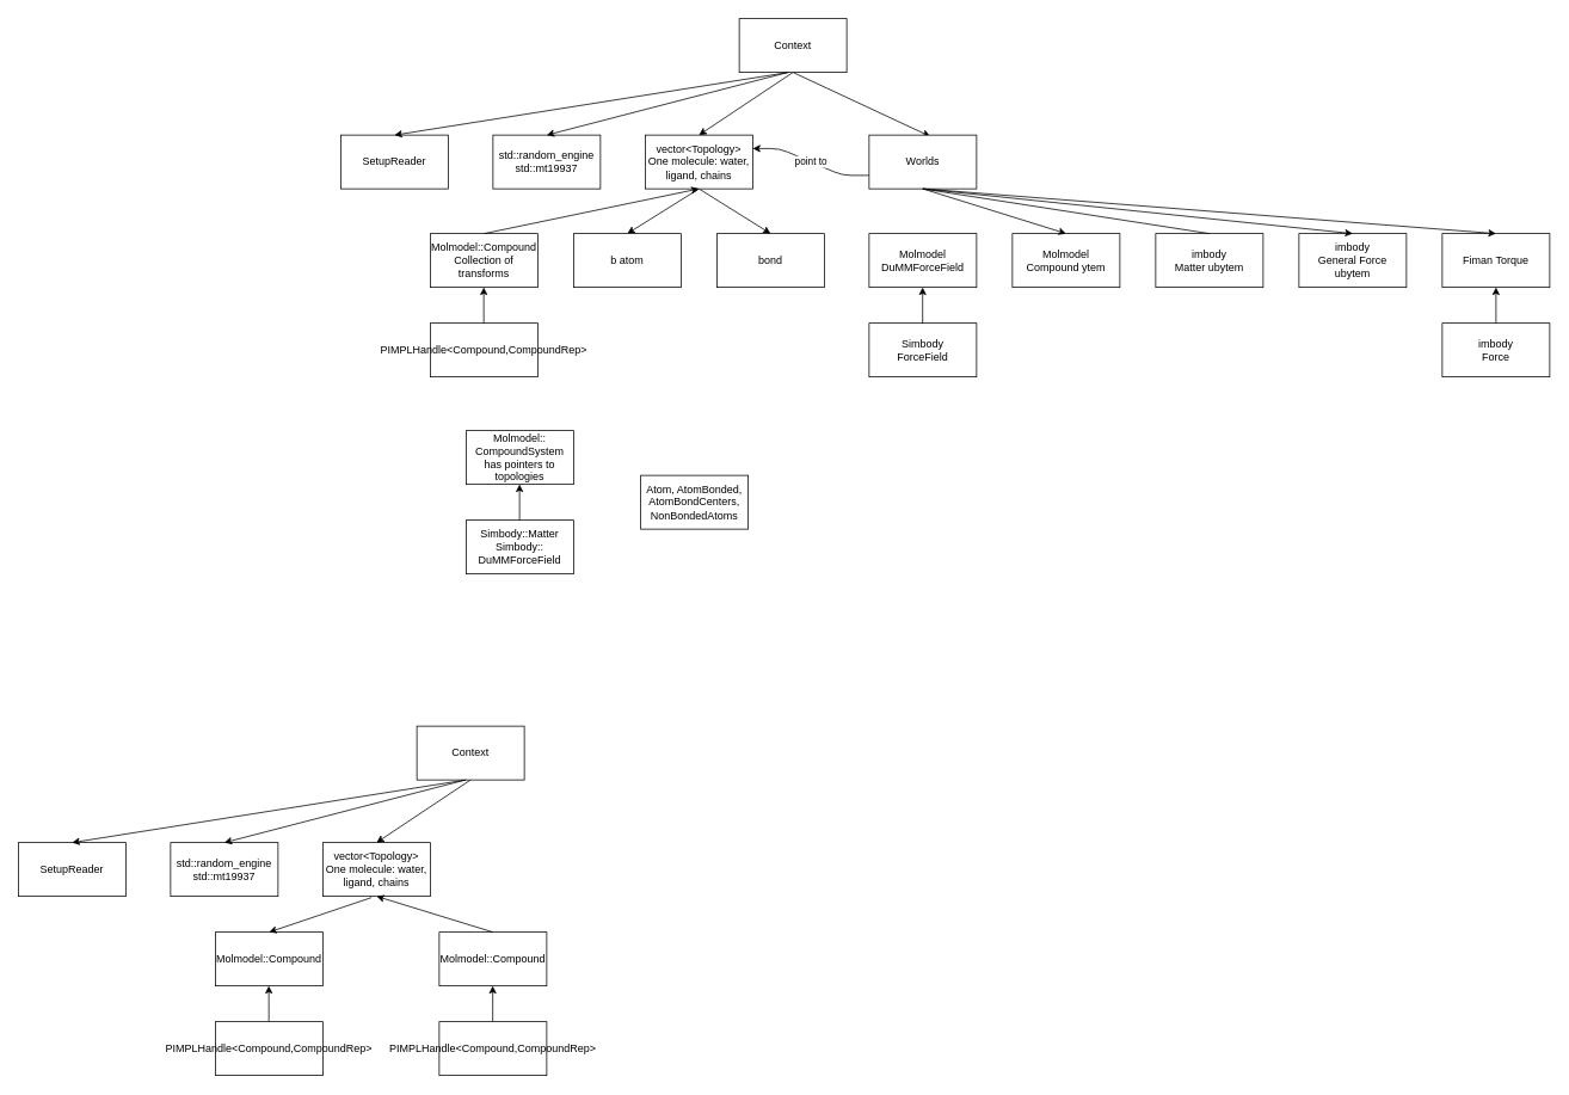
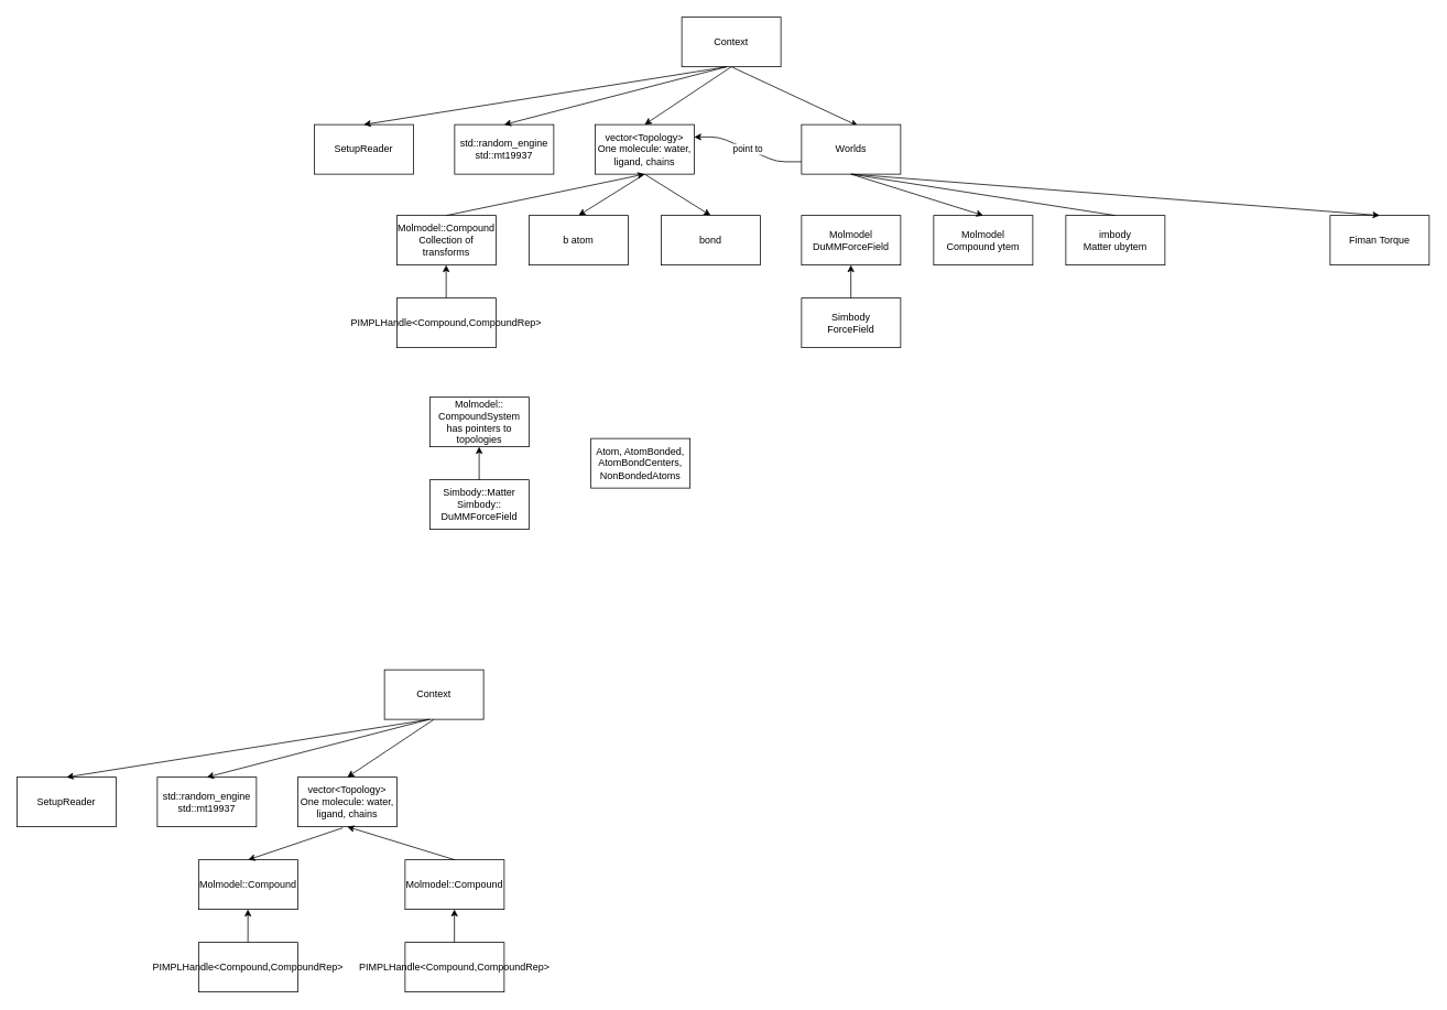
  <mxCell id="0" />
  <mxCell id="1" parent="0" />
  <mxCell id="2" style="edgeStyle=none;html=1;exitX=0.5;exitY=1;exitDx=0;exitDy=0;entryX=0.5;entryY=0;entryDx=0;entryDy=0;" edge="1" parent="1" source="4" target="50"><mxGeometry relative="1" as="geometry" /></mxCell>
  <mxCell id="3" style="edgeStyle=none;html=1;exitX=0.5;exitY=1;exitDx=0;exitDy=0;entryX=0.5;entryY=0;entryDx=0;entryDy=0;" edge="1" parent="1" source="4" target="51"><mxGeometry relative="1" as="geometry" /></mxCell>
  <mxCell id="4" value="vector&amp;lt;Topology&amp;gt;&lt;br&gt;One molecule: water, ligand, chains" style="rounded=0;whiteSpace=wrap;html=1;" parent="1" vertex="1"><mxGeometry x="720" y="150" width="120" height="60" as="geometry" /></mxCell>
  <mxCell id="5" value="Molmodel::Compound&lt;br&gt;Collection of transforms" style="rounded=0;whiteSpace=wrap;html=1;" parent="1" vertex="1"><mxGeometry x="480" y="260" width="120" height="60" as="geometry" /></mxCell>
  <mxCell id="6" value="Molmodel&lt;br&gt;DuMMForceField" style="rounded=0;whiteSpace=wrap;html=1;" parent="1" vertex="1"><mxGeometry x="970" y="260" width="120" height="60" as="geometry" /></mxCell>
  <mxCell id="7" value="Simbody&lt;br&gt;ForceField" style="rounded=0;whiteSpace=wrap;html=1;" parent="1" vertex="1"><mxGeometry x="970" y="360" width="120" height="60" as="geometry" /></mxCell>
  <mxCell id="8" value="" style="endArrow=classic;html=1;exitX=0.5;exitY=0;exitDx=0;exitDy=0;entryX=0.5;entryY=1;entryDx=0;entryDy=0;" parent="1" source="5" target="4" edge="1"><mxGeometry width="50" height="50" relative="1" as="geometry"><mxPoint x="820" y="230" as="sourcePoint" /><mxPoint x="870" y="180" as="targetPoint" /></mxGeometry></mxCell>
  <mxCell id="9" value="" style="endArrow=classic;html=1;exitX=0.5;exitY=0;exitDx=0;exitDy=0;entryX=0.5;entryY=1;entryDx=0;entryDy=0;" parent="1" edge="1"><mxGeometry width="50" height="50" relative="1" as="geometry"><mxPoint x="1029.76" y="360" as="sourcePoint" /><mxPoint x="1029.76" y="320" as="targetPoint" /></mxGeometry></mxCell>
  <mxCell id="10" value="Atom, AtomBonded,&lt;br&gt;AtomBondCenters, NonBondedAtoms" style="rounded=0;whiteSpace=wrap;html=1;" parent="1" vertex="1"><mxGeometry x="715" y="530" width="120" height="60" as="geometry" /></mxCell>
  <mxCell id="11" value="" style="endArrow=classic;html=1;exitX=0.5;exitY=0;exitDx=0;exitDy=0;entryX=0.5;entryY=1;entryDx=0;entryDy=0;" parent="1" edge="1"><mxGeometry width="50" height="50" relative="1" as="geometry"><mxPoint x="539.71" y="360" as="sourcePoint" /><mxPoint x="539.71" y="320" as="targetPoint" /></mxGeometry></mxCell>
  <mxCell id="12" value="Molmodel::&lt;br&gt;CompoundSystem&lt;br&gt;has pointers to topologies" style="rounded=0;whiteSpace=wrap;html=1;" parent="1" vertex="1"><mxGeometry x="520" y="480" width="120" height="60" as="geometry" /></mxCell>
  <mxCell id="13" value="Simbody::Matter&lt;br&gt;Simbody::&lt;br&gt;DuMMForceField" style="rounded=0;whiteSpace=wrap;html=1;" parent="1" vertex="1"><mxGeometry x="520" y="580" width="120" height="60" as="geometry" /></mxCell>
  <mxCell id="14" value="" style="endArrow=classic;html=1;exitX=0.5;exitY=0;exitDx=0;exitDy=0;entryX=0.5;entryY=1;entryDx=0;entryDy=0;" parent="1" edge="1"><mxGeometry width="50" height="50" relative="1" as="geometry"><mxPoint x="579.66" y="580" as="sourcePoint" /><mxPoint x="579.66" y="540" as="targetPoint" /></mxGeometry></mxCell>
  <mxCell id="15" style="edgeStyle=none;html=1;exitX=0.5;exitY=1;exitDx=0;exitDy=0;entryX=0.5;entryY=0;entryDx=0;entryDy=0;" parent="1" source="17" target="4" edge="1"><mxGeometry relative="1" as="geometry"><mxPoint x="730" y="150" as="targetPoint" /></mxGeometry></mxCell>
  <mxCell id="16" style="edgeStyle=none;html=1;exitX=0.5;exitY=1;exitDx=0;exitDy=0;entryX=0.569;entryY=0.025;entryDx=0;entryDy=0;entryPerimeter=0;" parent="1" source="17" target="19" edge="1"><mxGeometry relative="1" as="geometry" /></mxCell>
  <mxCell id="17" value="Context" style="rounded=0;whiteSpace=wrap;html=1;" parent="1" vertex="1"><mxGeometry x="825" y="20" width="120" height="60" as="geometry" /></mxCell>
  <mxCell id="18" value="point to" style="edgeStyle=entityRelationEdgeStyle;html=1;exitX=0;exitY=0.75;exitDx=0;exitDy=0;entryX=1;entryY=0.25;entryDx=0;entryDy=0;" edge="1" parent="1" source="19" target="4"><mxGeometry relative="1" as="geometry" /></mxCell>
  <mxCell id="19" value="Worlds" style="rounded=0;whiteSpace=wrap;html=1;" parent="1" vertex="1"><mxGeometry x="970" y="150" width="120" height="60" as="geometry" /></mxCell>
  <mxCell id="20" value="PIMPLHandle&amp;lt;Compound,CompoundRep&amp;gt;" style="rounded=0;whiteSpace=wrap;html=1;" parent="1" vertex="1"><mxGeometry x="480" y="360" width="120" height="60" as="geometry" /></mxCell>
  <mxCell id="21" value="std::random_engine&lt;br&gt;std::mt19937" style="rounded=0;whiteSpace=wrap;html=1;" parent="1" vertex="1"><mxGeometry x="550" y="150" width="120" height="60" as="geometry" /></mxCell>
  <mxCell id="22" value="" style="endArrow=classic;html=1;entryX=0.5;entryY=0;entryDx=0;entryDy=0;exitX=0.447;exitY=1.003;exitDx=0;exitDy=0;exitPerimeter=0;" parent="1" source="17" target="21" edge="1"><mxGeometry width="50" height="50" relative="1" as="geometry"><mxPoint x="930" y="350" as="sourcePoint" /><mxPoint x="980" y="300" as="targetPoint" /></mxGeometry></mxCell>
  <mxCell id="23" value="SetupReader" style="rounded=0;whiteSpace=wrap;html=1;" parent="1" vertex="1"><mxGeometry x="380" y="150" width="120" height="60" as="geometry" /></mxCell>
  <mxCell id="24" value="" style="endArrow=classic;html=1;entryX=0.5;entryY=0;entryDx=0;entryDy=0;" parent="1" target="23" edge="1"><mxGeometry width="50" height="50" relative="1" as="geometry"><mxPoint x="880" y="80" as="sourcePoint" /><mxPoint x="620" y="160" as="targetPoint" /></mxGeometry></mxCell>
  <mxCell id="25" value="vector&amp;lt;Topology&amp;gt;&lt;br&gt;One molecule: water, ligand, chains" style="rounded=0;whiteSpace=wrap;html=1;" parent="1" vertex="1"><mxGeometry x="360" y="940" width="120" height="60" as="geometry" /></mxCell>
  <mxCell id="26" value="Molmodel::Compound" style="rounded=0;whiteSpace=wrap;html=1;" parent="1" vertex="1"><mxGeometry x="490" y="1040" width="120" height="60" as="geometry" /></mxCell>
  <mxCell id="27" value="" style="endArrow=classic;html=1;exitX=0.5;exitY=0;exitDx=0;exitDy=0;entryX=0.5;entryY=1;entryDx=0;entryDy=0;" parent="1" source="26" target="25" edge="1"><mxGeometry width="50" height="50" relative="1" as="geometry"><mxPoint y="1020" as="sourcePoint" x="460" /><mxPoint x="510" y="970" as="targetPoint" /></mxGeometry></mxCell>
  <mxCell id="28" value="" style="endArrow=classic;html=1;exitX=0.5;exitY=0;exitDx=0;exitDy=0;entryX=0.5;entryY=1;entryDx=0;entryDy=0;" parent="1" edge="1"><mxGeometry width="50" height="50" relative="1" as="geometry"><mxPoint x="549.71" y="1140" as="sourcePoint" /><mxPoint x="549.71" y="1100" as="targetPoint" /></mxGeometry></mxCell>
  <mxCell id="29" style="edgeStyle=none;html=1;exitX=0.5;exitY=1;exitDx=0;exitDy=0;entryX=0.5;entryY=0;entryDx=0;entryDy=0;" parent="1" source="30" target="25" edge="1"><mxGeometry relative="1" as="geometry"><mxPoint x="370" y="940" as="targetPoint" /></mxGeometry></mxCell>
  <mxCell id="30" value="Context" style="rounded=0;whiteSpace=wrap;html=1;" parent="1" vertex="1"><mxGeometry x="465" y="810" width="120" height="60" as="geometry" /></mxCell>
  <mxCell id="31" value="PIMPLHandle&amp;lt;Compound,CompoundRep&amp;gt;" style="rounded=0;whiteSpace=wrap;html=1;" parent="1" vertex="1"><mxGeometry x="490" y="1140" width="120" height="60" as="geometry" /></mxCell>
  <mxCell id="32" value="std::random_engine&lt;br&gt;std::mt19937" style="rounded=0;whiteSpace=wrap;html=1;" parent="1" vertex="1"><mxGeometry x="190" y="940" width="120" height="60" as="geometry" /></mxCell>
  <mxCell id="33" value="" style="endArrow=classic;html=1;entryX=0.5;entryY=0;entryDx=0;entryDy=0;exitX=0.447;exitY=1.003;exitDx=0;exitDy=0;exitPerimeter=0;" parent="1" source="30" target="32" edge="1"><mxGeometry width="50" height="50" relative="1" as="geometry"><mxPoint x="570" y="1140" as="sourcePoint" /><mxPoint x="620" y="1090" as="targetPoint" /></mxGeometry></mxCell>
  <mxCell id="34" value="SetupReader" style="rounded=0;whiteSpace=wrap;html=1;" parent="1" vertex="1"><mxGeometry x="20" y="940" width="120" height="60" as="geometry" /></mxCell>
  <mxCell id="35" value="" style="endArrow=classic;html=1;entryX=0.5;entryY=0;entryDx=0;entryDy=0;" parent="1" target="34" edge="1"><mxGeometry width="50" height="50" relative="1" as="geometry"><mxPoint x="520" y="870" as="sourcePoint" /><mxPoint x="260" y="950" as="targetPoint" /></mxGeometry></mxCell>
  <mxCell id="36" value="Molmodel::Compound" style="rounded=0;whiteSpace=wrap;html=1;" parent="1" vertex="1"><mxGeometry x="240" y="1040" width="120" height="60" as="geometry" /></mxCell>
  <mxCell id="37" value="" style="endArrow=classic;html=1;exitX=0.5;exitY=0;exitDx=0;exitDy=0;entryX=0.5;entryY=1;entryDx=0;entryDy=0;" parent="1" edge="1"><mxGeometry width="50" height="50" relative="1" as="geometry"><mxPoint x="299.71" y="1140" as="sourcePoint" /><mxPoint x="299.71" y="1100" as="targetPoint" /></mxGeometry></mxCell>
  <mxCell id="38" value="PIMPLHandle&amp;lt;Compound,CompoundRep&amp;gt;" style="rounded=0;whiteSpace=wrap;html=1;" parent="1" vertex="1"><mxGeometry x="240" y="1140" width="120" height="60" as="geometry" /></mxCell>
  <mxCell id="39" value="" style="endArrow=classic;html=1;exitX=0.453;exitY=1.023;exitDx=0;exitDy=0;exitPerimeter=0;" parent="1" source="25" edge="1"><mxGeometry width="50" height="50" relative="1" as="geometry"><mxPoint x="420" y="1080" as="sourcePoint" /><mxPoint x="300" y="1040" as="targetPoint" /></mxGeometry></mxCell>
  <mxCell id="40" value="Molmodel&lt;br&gt;Compound ytem" style="rounded=0;whiteSpace=wrap;html=1;" vertex="1" parent="1"><mxGeometry x="1130" y="260" width="120" height="60" as="geometry" /></mxCell>
  <mxCell id="41" value="imbody&lt;br&gt;Matter ubytem" style="rounded=0;whiteSpace=wrap;html=1;" vertex="1" parent="1"><mxGeometry x="1290" y="260" width="120" height="60" as="geometry" /></mxCell>
- <mxCell id="42" value="imbody&lt;br&gt;General Force ubytem" style="rounded=0;whiteSpace=wrap;html=1;" vertex="1" parent="1"><mxGeometry x="1450" y="260" width="120" height="60" as="geometry" /></mxCell>
  <mxCell id="43" style="edgeStyle=none;html=1;exitX=0.5;exitY=1;exitDx=0;exitDy=0;entryX=0.5;entryY=0;entryDx=0;entryDy=0;" edge="1" parent="1" source="19" target="40"><mxGeometry relative="1" as="geometry"><mxPoint x="1040" y="220" as="sourcePoint" /><mxPoint x="1000" y="270" as="targetPoint" /></mxGeometry></mxCell>
  <mxCell id="44" style="edgeStyle=none;html=1;exitX=0.5;exitY=1;exitDx=0;exitDy=0;entryX=0.5;entryY=0;entryDx=0;entryDy=0;endArrow=none;" edge="1" parent="1" source="19" target="41"><mxGeometry relative="1" as="geometry"><mxPoint x="1040" y="220" as="sourcePoint" /><mxPoint x="1160" y="270" as="targetPoint" /></mxGeometry></mxCell>
- <mxCell id="45" style="edgeStyle=none;html=1;exitX=0.5;exitY=1;exitDx=0;exitDy=0;entryX=0.5;entryY=0;entryDx=0;entryDy=0;" edge="1" parent="1" source="19" target="42"><mxGeometry relative="1" as="geometry"><mxPoint x="1040" y="220" as="sourcePoint" /><mxPoint x="1320" y="270" as="targetPoint" /></mxGeometry></mxCell>
  <mxCell id="46" value="Fiman Torque" style="rounded=0;whiteSpace=wrap;html=1;" vertex="1" parent="1"><mxGeometry x="1610" y="260" width="120" height="60" as="geometry" /></mxCell>
  <mxCell id="47" style="edgeStyle=none;html=1;entryX=0.5;entryY=0;entryDx=0;entryDy=0;" edge="1" parent="1" target="46"><mxGeometry relative="1" as="geometry"><mxPoint x="1030" y="210" as="sourcePoint" /><mxPoint x="1480" y="270" as="targetPoint" /></mxGeometry></mxCell>
- <mxCell id="48" style="edgeStyle=none;html=1;exitX=0.5;exitY=0;exitDx=0;exitDy=0;" edge="1" parent="1" source="49" target="46"><mxGeometry relative="1" as="geometry" /></mxCell>
- <mxCell id="49" value="imbody&lt;br&gt;Force" style="rounded=0;whiteSpace=wrap;html=1;" vertex="1" parent="1"><mxGeometry x="1610" y="360" width="120" height="60" as="geometry" /></mxCell>
  <mxCell id="50" value="bond" style="rounded=0;whiteSpace=wrap;html=1;" vertex="1" parent="1"><mxGeometry x="800" y="260" width="120" height="60" as="geometry" /></mxCell>
  <mxCell id="51" value="b atom" style="rounded=0;whiteSpace=wrap;html=1;" vertex="1" parent="1"><mxGeometry x="640" y="260" width="120" height="60" as="geometry" /></mxCell>
